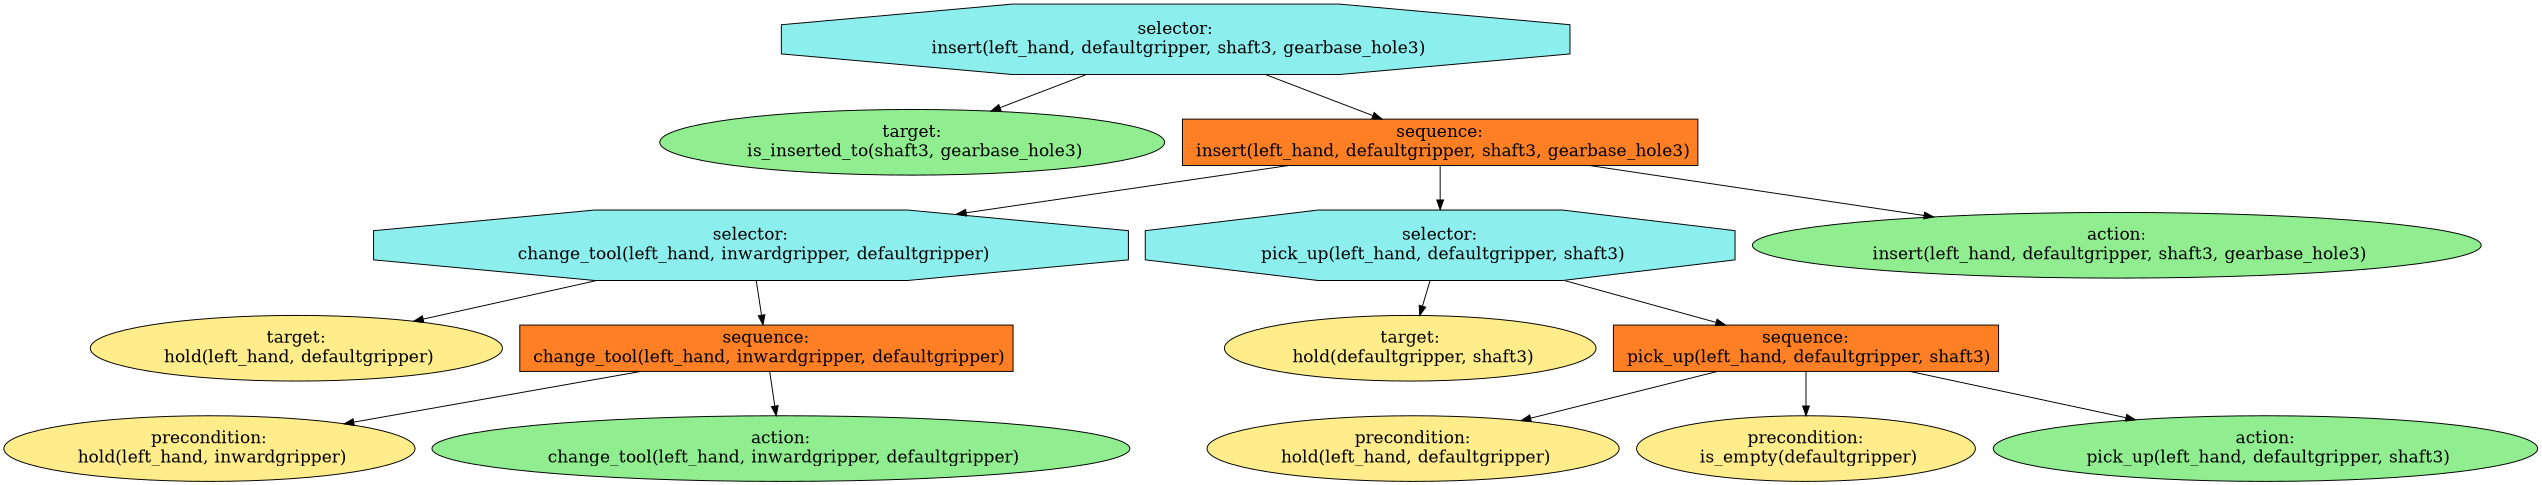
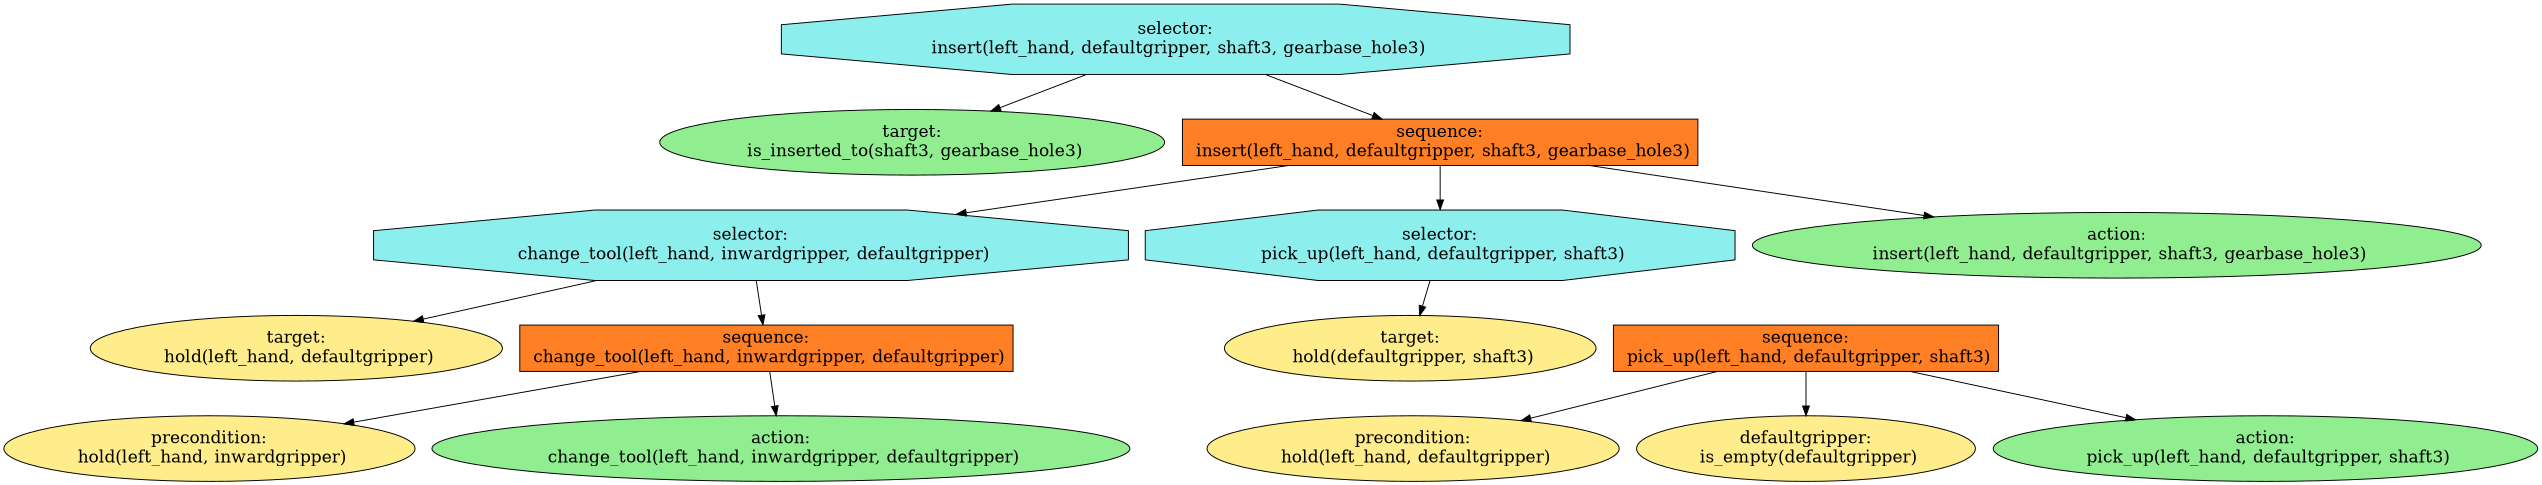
  digraph {
    fontname="times-roman"
    ordering=out
    node [fillcolor=lightgoldenrod1 fontcolor=black fontname="times-roman" fontsize=18 shape=ellipse style=filled]
    edge [fontname="times-roman"]
    n1 [fillcolor=darkslategray2 label="selector:\n insert(left_hand, defaultgripper, shaft3, gearbase_hole3)" shape=octagon]
    n2 [fillcolor=lightgreen label="target:\n is_inserted_to(shaft3, gearbase_hole3)"]
    n3 [fillcolor=chocolate1 label="sequence:\n insert(left_hand, defaultgripper, shaft3, gearbase_hole3)" shape=box]
    n4 [fillcolor=darkslategray2 label="selector:\n change_tool(left_hand, inwardgripper, defaultgripper)" shape=octagon]
    n5 [fillcolor=darkslategray2 label="selector:\n pick_up(left_hand, defaultgripper, shaft3)" shape=octagon]
    n6 [fillcolor=lightgreen label="action:\n insert(left_hand, defaultgripper, shaft3, gearbase_hole3)"]
    n7 [label="target:\n hold(left_hand, defaultgripper)"]
    n8 [fillcolor=chocolate1 label="sequence:\n change_tool(left_hand, inwardgripper, defaultgripper)" shape=box]
    n9 [label="target:\n hold(defaultgripper, shaft3)"]
    n10 [fillcolor=chocolate1 label="sequence:\n pick_up(left_hand, defaultgripper, shaft3)" shape=box]
    n11 [label="precondition:\n hold(left_hand, inwardgripper)"]
    n12 [fillcolor=lightgreen label="action:\n change_tool(left_hand, inwardgripper, defaultgripper)"]
    n13 [label="precondition:\n hold(left_hand, defaultgripper)"]
-   n14 [label="precondition:\n is_empty(defaultgripper)"]
+   n14 [label="defaultgripper:\n is_empty(defaultgripper)"]
    n15 [fillcolor=lightgreen label="action:\n pick_up(left_hand, defaultgripper, shaft3)"]
    n1 -> n2
    n1 -> n3
    n3 -> n4
    n3 -> n5
    n3 -> n6
    n4 -> n7
    n4 -> n8
    n5 -> n9
-   n5 -> n10
    n8 -> n11
    n8 -> n12
    n10 -> n13
    n10 -> n14
    n10 -> n15
  }
